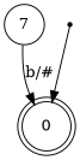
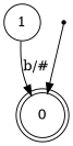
  digraph {
    0 [shape=doublecircle]
-   1 [shape=circle label=7]
+   1 [shape=circle]
    qi [shape=point]
    1 -> 0 [label="b/#"]
    qi -> 0
  }
